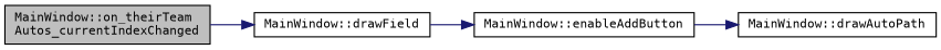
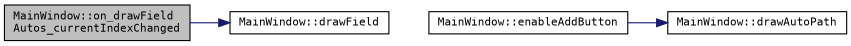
  digraph {
    fontname="DejaVu Sans Mono"
    rankdir=LR
    node [color=black fillcolor=white fontname="DejaVu Sans Mono" fontsize=10 shape=record style=filled]
    edge [color=midnightblue fontname="DejaVu Sans Mono" fontsize=10 labelfontname=Helvetica labelfontsize=10 style=solid]
-   n1 [fillcolor=grey75 fontcolor=black height=0.2 label="MainWindow::on_theirTeam\lAutos_currentIndexChanged" width=0.4]
+   n1 [fillcolor=grey75 fontcolor=black height=0.2 label="MainWindow::on_drawField\lAutos_currentIndexChanged" width=0.4]
    n2 [height=0.2 label="MainWindow::drawField" width=0.4]
    n3 [height=0.2 label="MainWindow::enableAddButton" width=0.4]
    n4 [height=0.2 label="MainWindow::drawAutoPath" width=0.4]
    n1 -> n2
-   n2 -> n3
    n3 -> n4
  }
